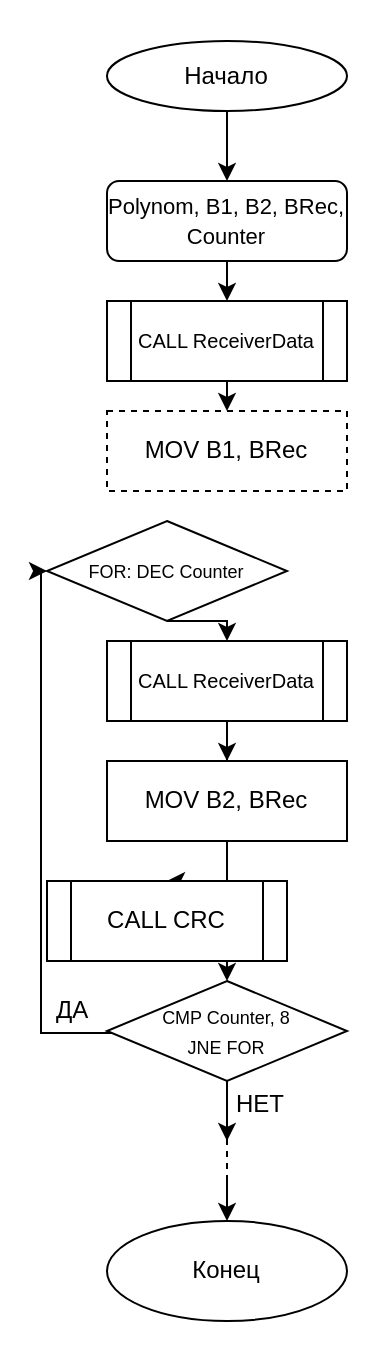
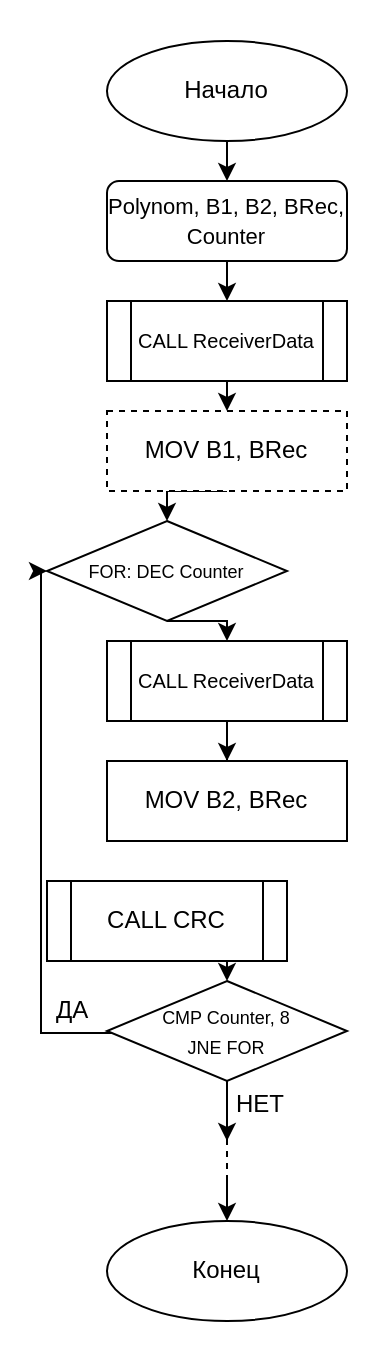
  <mxCell id="0" />
  <mxCell id="1" parent="0" />
  <mxCell id="2" style="edgeStyle=orthogonalEdgeStyle;rounded=0;orthogonalLoop=1;jettySize=auto;html=1;exitX=0.5;exitY=1;exitDx=0;exitDy=0;entryX=0.5;entryY=0;entryDx=0;entryDy=0;" parent="1" source="3" target="5" edge="1"><mxGeometry relative="1" as="geometry" /></mxCell>
- <mxCell id="3" value="Начало" style="ellipse;whiteSpace=wrap;html=1;" parent="1" vertex="1"><mxGeometry x="53" y="20" width="120" height="35" as="geometry" /></mxCell>
+ <mxCell id="3" value="Начало" style="ellipse;whiteSpace=wrap;html=1;" parent="1" vertex="1"><mxGeometry x="53" y="20" width="120" height="50" as="geometry" /></mxCell>
  <mxCell id="4" style="edgeStyle=orthogonalEdgeStyle;rounded=0;orthogonalLoop=1;jettySize=auto;html=1;exitX=0.5;exitY=1;exitDx=0;exitDy=0;entryX=0.5;entryY=0;entryDx=0;entryDy=0;" parent="1" source="5" target="7" edge="1"><mxGeometry relative="1" as="geometry" /></mxCell>
  <mxCell id="5" value="&lt;font style=&quot;font-size: 11px&quot;&gt;Polynom, B1, B2, BRec, Counter&lt;/font&gt;" style="whiteSpace=wrap;html=1;rounded=1;" parent="1" vertex="1"><mxGeometry x="53" y="90" width="120" height="40" as="geometry" /></mxCell>
  <mxCell id="6" style="edgeStyle=orthogonalEdgeStyle;rounded=0;orthogonalLoop=1;jettySize=auto;html=1;exitX=0.5;exitY=1;exitDx=0;exitDy=0;entryX=0.5;entryY=0;entryDx=0;entryDy=0;" parent="1" source="7" target="9" edge="1"><mxGeometry relative="1" as="geometry" /></mxCell>
  <mxCell id="7" value="&lt;font style=&quot;font-size: 10px&quot;&gt;CALL ReceiverData&lt;/font&gt;" style="shape=process;whiteSpace=wrap;html=1;backgroundOutline=1;" parent="1" vertex="1"><mxGeometry x="53" y="150" width="120" height="40" as="geometry" /></mxCell>
+ <mxCell id="8" style="edgeStyle=orthogonalEdgeStyle;rounded=0;orthogonalLoop=1;jettySize=auto;html=1;exitX=0.5;exitY=1;exitDx=0;exitDy=0;entryX=0.5;entryY=0;entryDx=0;entryDy=0;" parent="1" source="9" target="11" edge="1"><mxGeometry relative="1" as="geometry" /></mxCell>
  <mxCell id="9" value="MOV B1, BRec" style="rounded=0;whiteSpace=wrap;html=1;dashed=1;" parent="1" vertex="1"><mxGeometry x="53" y="205" width="120" height="40" as="geometry" /></mxCell>
  <mxCell id="10" style="edgeStyle=orthogonalEdgeStyle;rounded=0;orthogonalLoop=1;jettySize=auto;html=1;exitX=0.5;exitY=1;exitDx=0;exitDy=0;entryX=0.5;entryY=0;entryDx=0;entryDy=0;" parent="1" source="11" target="13" edge="1"><mxGeometry relative="1" as="geometry" /></mxCell>
  <mxCell id="11" value="&lt;font style=&quot;font-size: 9px&quot;&gt;FOR: DEC Counter&lt;/font&gt;" style="rhombus;whiteSpace=wrap;html=1;" parent="1" vertex="1"><mxGeometry x="23" y="260" width="120" height="50" as="geometry" /></mxCell>
  <mxCell id="12" style="edgeStyle=orthogonalEdgeStyle;rounded=0;orthogonalLoop=1;jettySize=auto;html=1;entryX=0.5;entryY=0;entryDx=0;entryDy=0;" parent="1" source="13" target="15" edge="1"><mxGeometry relative="1" as="geometry" /></mxCell>
  <mxCell id="13" value="&lt;span style=&quot;font-size: 10px ; white-space: normal&quot;&gt;CALL ReceiverData&lt;/span&gt;" style="shape=process;whiteSpace=wrap;html=1;backgroundOutline=1;" parent="1" vertex="1"><mxGeometry x="53" width="120" height="40" as="geometry" y="320" /></mxCell>
- <mxCell id="14" style="edgeStyle=orthogonalEdgeStyle;rounded=0;orthogonalLoop=1;jettySize=auto;html=1;entryX=0.5;entryY=0;entryDx=0;entryDy=0;" parent="1" source="15" target="17" edge="1"><mxGeometry relative="1" as="geometry" /></mxCell>
  <mxCell id="15" value="&lt;span style=&quot;white-space: normal&quot;&gt;MOV B2, BRec&lt;/span&gt;" style="rounded=0;whiteSpace=wrap;html=1;" parent="1" vertex="1"><mxGeometry x="53" y="380" width="120" height="40" as="geometry" /></mxCell>
  <mxCell id="16" style="edgeStyle=orthogonalEdgeStyle;rounded=0;orthogonalLoop=1;jettySize=auto;html=1;exitX=0.5;exitY=1;exitDx=0;exitDy=0;entryX=0.5;entryY=0;entryDx=0;entryDy=0;" parent="1" source="17" target="20" edge="1"><mxGeometry relative="1" as="geometry" /></mxCell>
  <mxCell id="17" value="CALL CRC" style="shape=process;whiteSpace=wrap;html=1;backgroundOutline=1;" parent="1" vertex="1"><mxGeometry x="23" y="440" width="120" height="40" as="geometry" /></mxCell>
  <mxCell id="18" style="edgeStyle=orthogonalEdgeStyle;rounded=0;orthogonalLoop=1;jettySize=auto;html=1;entryX=0;entryY=0.5;entryDx=0;entryDy=0;" parent="1" source="20" target="11" edge="1"><mxGeometry relative="1" as="geometry"><mxPoint x="20" y="280" as="targetPoint" /><Array as="points"><mxPoint x="20" y="516" /><mxPoint x="20" y="285" /></Array></mxGeometry></mxCell>
  <mxCell id="19" style="edgeStyle=orthogonalEdgeStyle;rounded=0;orthogonalLoop=1;jettySize=auto;html=1;" parent="1" source="20" edge="1"><mxGeometry relative="1" as="geometry"><mxPoint x="113" y="570" as="targetPoint" /></mxGeometry></mxCell>
  <mxCell id="20" value="&lt;font style=&quot;font-size: 9px&quot;&gt;CMP Counter, 8&lt;br&gt;JNE FOR&lt;/font&gt;" style="rhombus;whiteSpace=wrap;html=1;" parent="1" vertex="1"><mxGeometry x="53" y="490" width="120" height="50" as="geometry" /></mxCell>
  <mxCell id="21" value="" style="endArrow=none;dashed=1;html=1;" parent="1" edge="1"><mxGeometry width="50" height="50" relative="1" as="geometry"><mxPoint x="113" y="590" as="sourcePoint" /><mxPoint x="113" y="560" as="targetPoint" /></mxGeometry></mxCell>
  <mxCell id="22" value="" style="endArrow=none;html=1;endFill=0;startArrow=classic;startFill=1;" parent="1" edge="1"><mxGeometry width="50" height="50" relative="1" as="geometry"><mxPoint x="113" y="610" as="sourcePoint" /><mxPoint x="113" y="590" as="targetPoint" /></mxGeometry></mxCell>
  <mxCell id="23" value="Конец" style="ellipse;whiteSpace=wrap;html=1;" parent="1" vertex="1"><mxGeometry x="53" y="610" width="120" height="50" as="geometry" /></mxCell>
  <mxCell id="24" value="ДА" style="text;html=1;resizable=0;points=[];autosize=1;align=left;verticalAlign=top;spacingTop=-4;" vertex="1" parent="1"><mxGeometry x="26" y="495" width="30" height="20" as="geometry" /></mxCell>
  <mxCell id="25" value="НЕТ" style="text;html=1;resizable=0;points=[];autosize=1;align=left;verticalAlign=top;spacingTop=-4;" vertex="1" parent="1"><mxGeometry x="116" y="542" width="36" height="16" as="geometry" /></mxCell>
